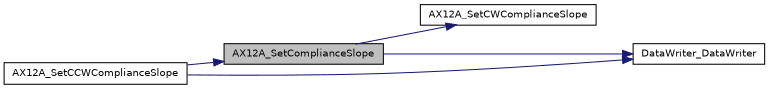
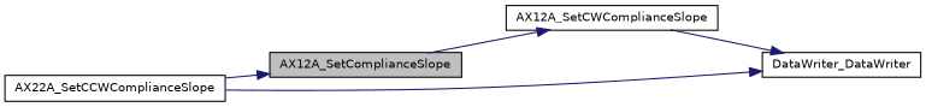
  digraph {
    rankdir=LR
    node [color=black fillcolor=white fontname=Helvetica fontsize=10 shape=record style=filled]
    edge [color=midnightblue fontname=Helvetica fontsize=10 labelfontname=Helvetica labelfontsize=10 style=solid]
    n1 [fillcolor=grey75 fontcolor=black height=0.2 label=AX12A_SetComplianceSlope width=0.4]
    n2 [height=0.2 label=AX12A_SetCWComplianceSlope width=0.4]
    n3 [height=0.2 label=DataWriter_DataWriter width=0.4]
-   n4 [height=0.2 label=AX12A_SetCCWComplianceSlope width=0.4]
+   n4 [height=0.2 label=AX22A_SetCCWComplianceSlope width=0.4]
    n1 -> n2
-   n1 -> n3
+   n2 -> n3
    n4 -> n1
    n4 -> n3
  }
